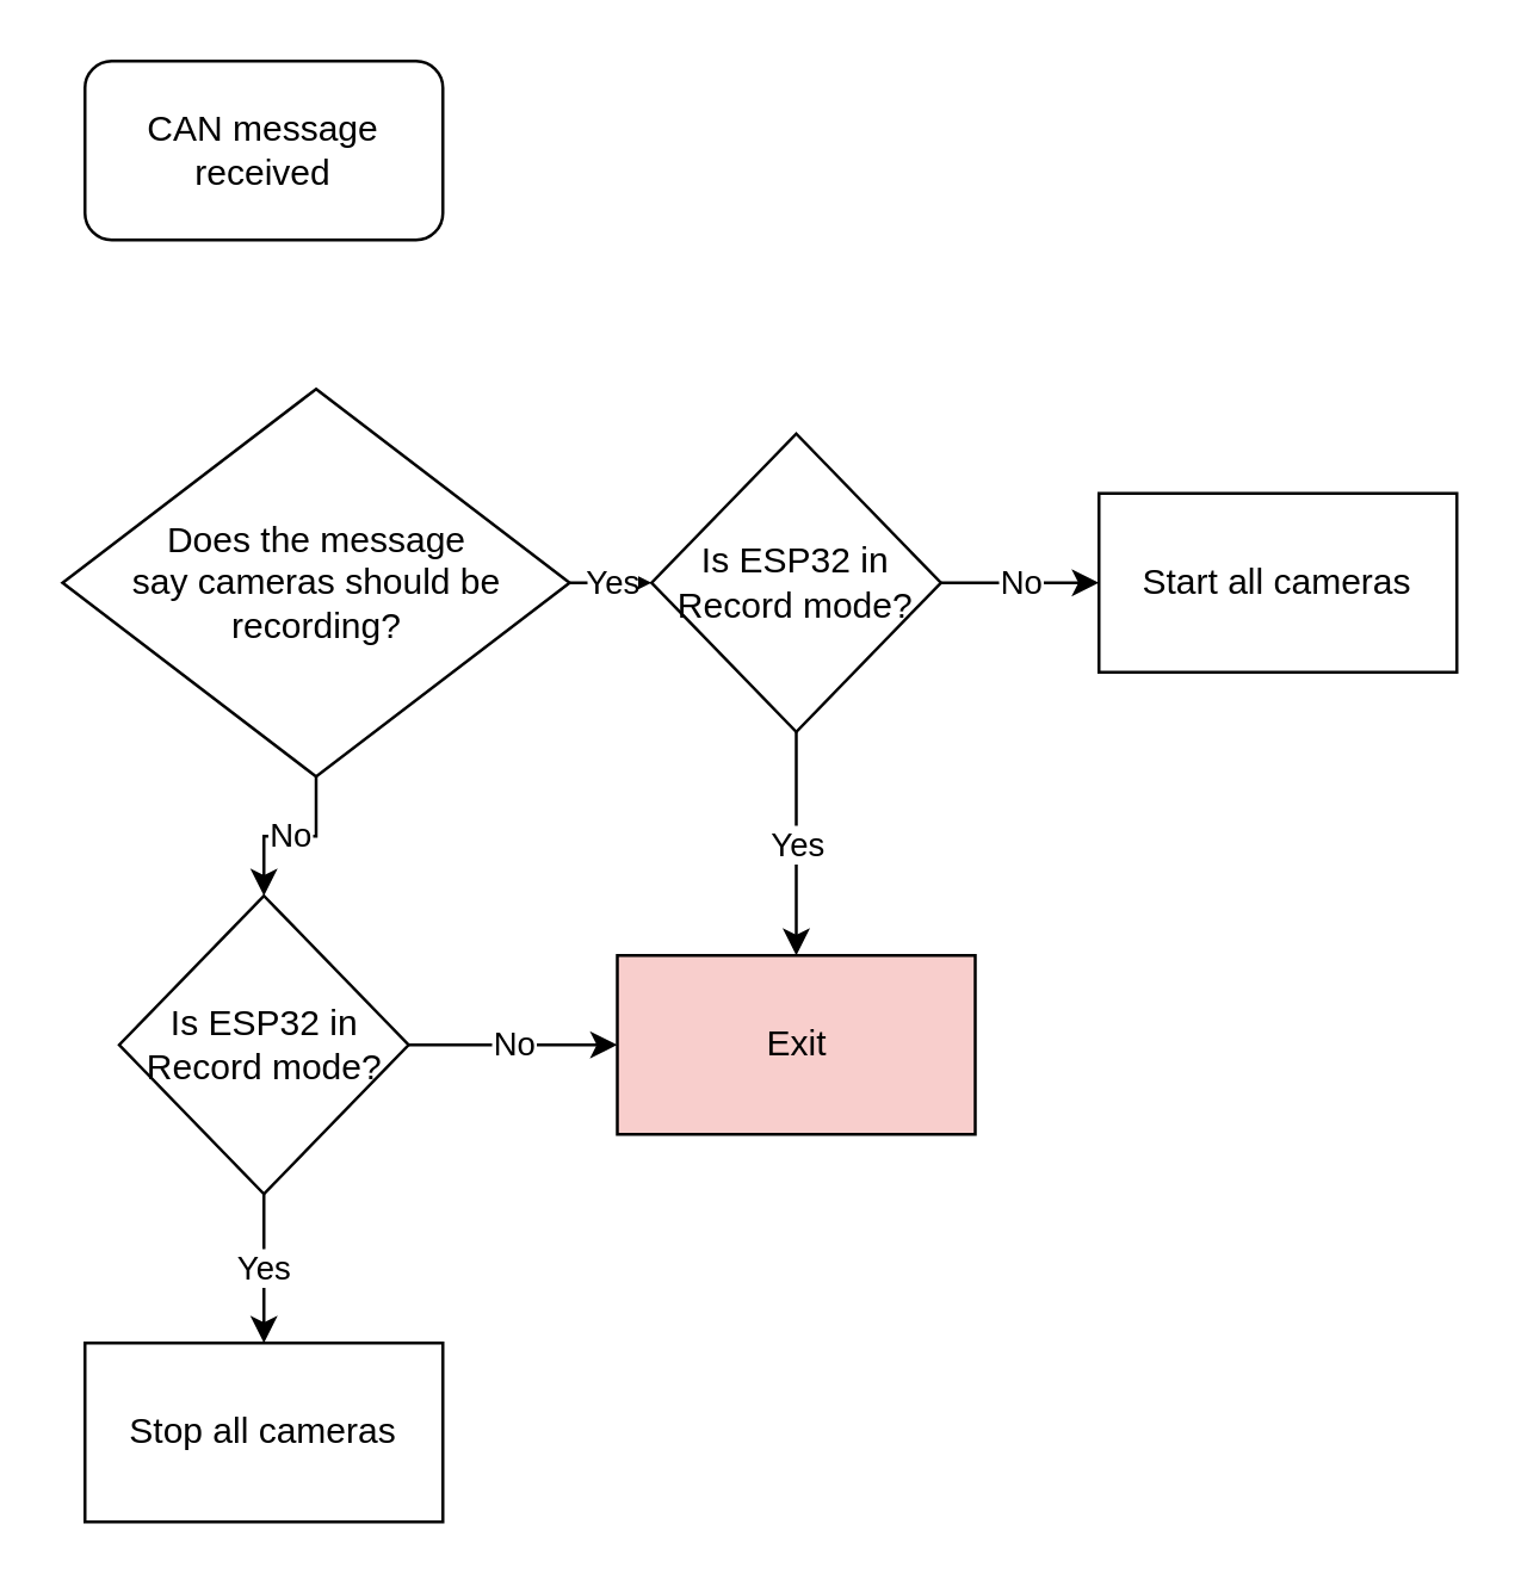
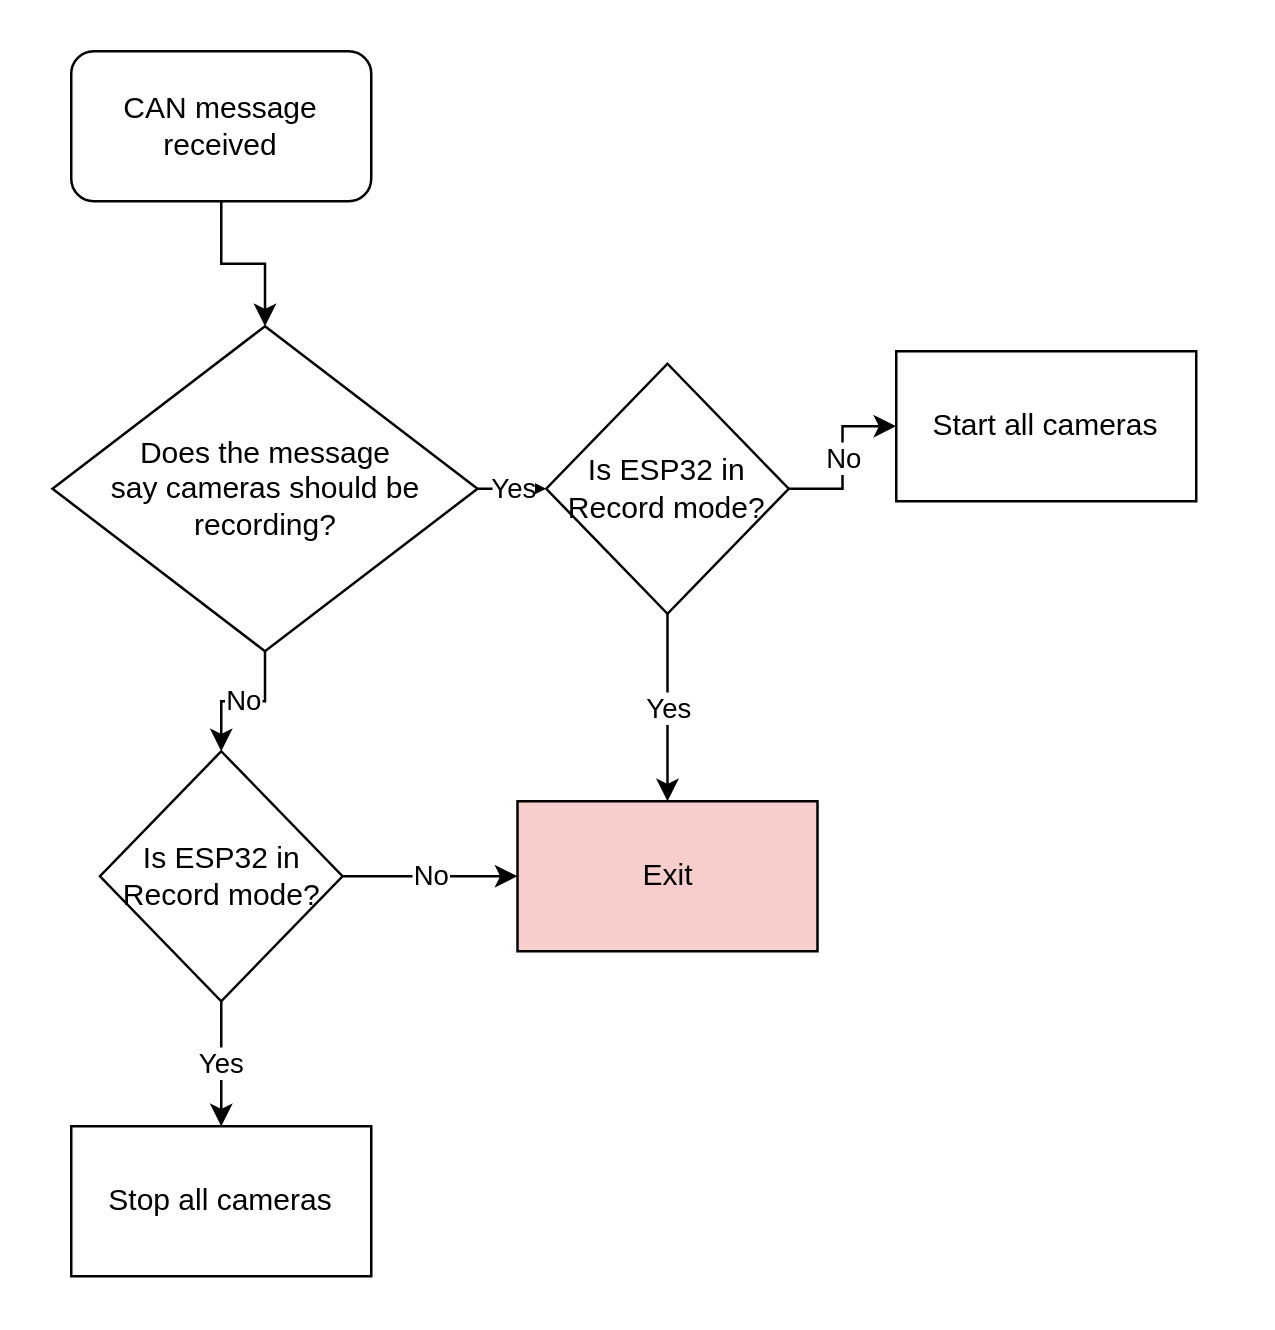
  <mxCell id="0" />
  <mxCell id="1" parent="0" />
+ <mxCell id="2" style="edgeStyle=orthogonalEdgeStyle;rounded=0;orthogonalLoop=1;jettySize=auto;html=1;exitX=0.5;exitY=1;exitDx=0;exitDy=0;entryX=0.5;entryY=0;entryDx=0;entryDy=0;" edge="1" parent="1" source="3" target="6"><mxGeometry relative="1" as="geometry" /></mxCell>
  <mxCell id="3" value="CAN message received" style="whiteSpace=wrap;html=1;rounded=1;" vertex="1" parent="1"><mxGeometry x="28" y="20" width="120" height="60" as="geometry" /></mxCell>
  <mxCell id="4" value="No" style="edgeStyle=orthogonalEdgeStyle;rounded=0;orthogonalLoop=1;jettySize=auto;html=1;exitX=0.5;exitY=1;exitDx=0;exitDy=0;entryX=0.5;entryY=0;entryDx=0;entryDy=0;" edge="1" parent="1" source="6" target="9"><mxGeometry relative="1" as="geometry" /></mxCell>
  <mxCell id="5" value="Yes" style="edgeStyle=orthogonalEdgeStyle;rounded=0;orthogonalLoop=1;jettySize=auto;html=1;exitX=1;exitY=0.5;exitDx=0;exitDy=0;" edge="1" parent="1" source="6" target="12"><mxGeometry relative="1" as="geometry" /></mxCell>
  <mxCell id="6" value="Does the message&lt;div&gt;say cameras should be recording?&lt;/div&gt;" style="rhombus;whiteSpace=wrap;html=1;" vertex="1" parent="1"><mxGeometry x="20.5" y="130" width="170" height="130" as="geometry" /></mxCell>
  <mxCell id="7" value="Yes" style="edgeStyle=orthogonalEdgeStyle;rounded=0;orthogonalLoop=1;jettySize=auto;html=1;exitX=0.5;exitY=1;exitDx=0;exitDy=0;entryX=0.5;entryY=0;entryDx=0;entryDy=0;" edge="1" parent="1" source="9" target="15"><mxGeometry relative="1" as="geometry" /></mxCell>
  <mxCell id="8" value="No" style="edgeStyle=orthogonalEdgeStyle;rounded=0;orthogonalLoop=1;jettySize=auto;html=1;exitX=1;exitY=0.5;exitDx=0;exitDy=0;entryX=0;entryY=0.5;entryDx=0;entryDy=0;" edge="1" parent="1" source="9" target="13"><mxGeometry relative="1" as="geometry" /></mxCell>
  <mxCell id="9" value="Is ESP32 in Record mode?" style="rhombus;whiteSpace=wrap;html=1;" vertex="1" parent="1"><mxGeometry x="39.5" y="300" width="97" height="100" as="geometry" /></mxCell>
  <mxCell id="10" value="Yes" style="edgeStyle=orthogonalEdgeStyle;rounded=0;orthogonalLoop=1;jettySize=auto;html=1;exitX=0.5;exitY=1;exitDx=0;exitDy=0;" edge="1" parent="1" source="12" target="13"><mxGeometry relative="1" as="geometry" /></mxCell>
  <mxCell id="11" value="No" style="edgeStyle=orthogonalEdgeStyle;rounded=0;orthogonalLoop=1;jettySize=auto;html=1;exitX=1;exitY=0.5;exitDx=0;exitDy=0;entryX=0;entryY=0.5;entryDx=0;entryDy=0;" edge="1" parent="1" source="12" target="14"><mxGeometry relative="1" as="geometry" /></mxCell>
  <mxCell id="12" value="Is ESP32 in Record mode?" style="rhombus;whiteSpace=wrap;html=1;" vertex="1" parent="1"><mxGeometry x="218" y="145" width="97" height="100" as="geometry" /></mxCell>
  <mxCell id="13" value="Exit" style="rounded=0;whiteSpace=wrap;html=1;fillColor=#f8cecc;" vertex="1" parent="1"><mxGeometry x="206.5" y="320" width="120" height="60" as="geometry" /></mxCell>
- <mxCell id="14" value="Start all cameras" style="rounded=0;whiteSpace=wrap;html=1;" vertex="1" parent="1"><mxGeometry x="368" y="165" width="120" height="60" as="geometry" /></mxCell>
+ <mxCell id="14" value="Start all cameras" style="rounded=0;whiteSpace=wrap;html=1;" vertex="1" parent="1"><mxGeometry x="358" y="140" width="120" height="60" as="geometry" /></mxCell>
  <mxCell id="15" value="Stop all cameras" style="rounded=0;whiteSpace=wrap;html=1;" vertex="1" parent="1"><mxGeometry x="28" y="450" width="120" height="60" as="geometry" /></mxCell>
